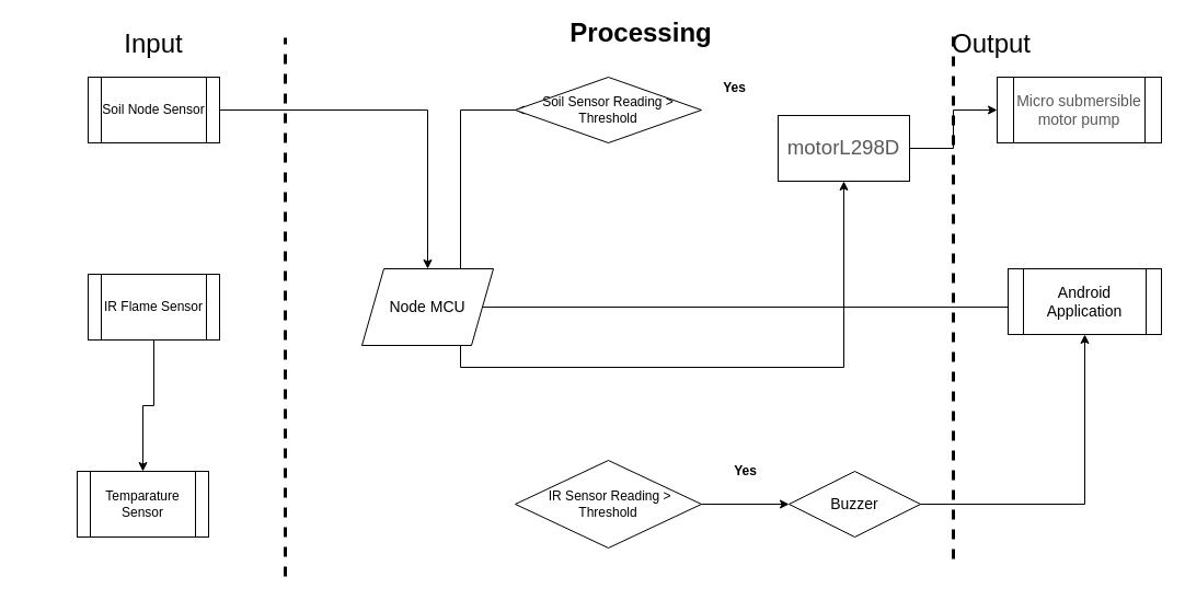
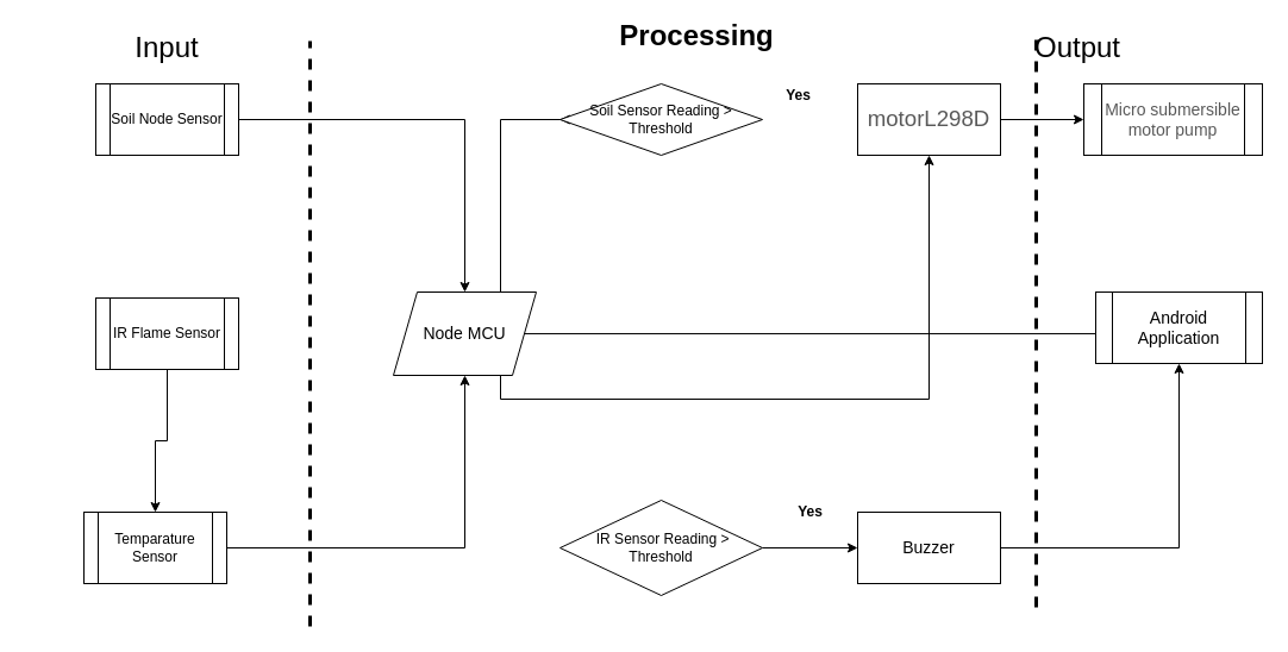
  <mxCell id="0" />
  <mxCell id="1" parent="0" />
  <mxCell id="2" style="edgeStyle=orthogonalEdgeStyle;rounded=0;orthogonalLoop=1;jettySize=auto;html=1;" edge="1" parent="1" source="3" target="12"><mxGeometry relative="1" as="geometry" /></mxCell>
  <mxCell id="3" value="Soil Node Sensor" style="shape=process;whiteSpace=wrap;html=1;backgroundOutline=1;" vertex="1" parent="1"><mxGeometry x="80" y="70" width="120" height="60" as="geometry" /></mxCell>
  <mxCell id="4" style="edgeStyle=orthogonalEdgeStyle;rounded=0;orthogonalLoop=1;jettySize=auto;html=1;" edge="1" parent="1" source="5" target="7"><mxGeometry relative="1" as="geometry" /></mxCell>
  <mxCell id="5" value="IR Flame Sensor" style="shape=process;whiteSpace=wrap;html=1;backgroundOutline=1;" vertex="1" parent="1"><mxGeometry x="80" y="250" width="120" height="60" as="geometry" /></mxCell>
+ <mxCell id="6" style="edgeStyle=orthogonalEdgeStyle;rounded=0;orthogonalLoop=1;jettySize=auto;html=1;entryX=0.5;entryY=1;entryDx=0;entryDy=0;" edge="1" parent="1" source="7" target="12"><mxGeometry relative="1" as="geometry" /></mxCell>
  <mxCell id="7" value="Temparature Sensor" style="shape=process;whiteSpace=wrap;html=1;backgroundOutline=1;" vertex="1" parent="1"><mxGeometry x="70" y="430" width="120" height="60" as="geometry" /></mxCell>
  <mxCell id="8" value="" style="endArrow=none;dashed=1;html=1;strokeWidth=3;" edge="1" parent="1"><mxGeometry width="50" height="50" relative="1" as="geometry"><mxPoint x="260" y="526" as="sourcePoint" /><mxPoint x="260" y="34" as="targetPoint" /></mxGeometry></mxCell>
  <mxCell id="9" style="edgeStyle=orthogonalEdgeStyle;rounded=0;orthogonalLoop=1;jettySize=auto;html=1;exitX=0.75;exitY=0;exitDx=0;exitDy=0;entryX=0;entryY=0.5;entryDx=0;entryDy=0;" edge="1" parent="1" source="12" target="18"><mxGeometry relative="1" as="geometry"><Array as="points"><mxPoint x="420" y="100" /><mxPoint x="540" y="100" /></Array></mxGeometry></mxCell>
  <mxCell id="10" style="edgeStyle=orthogonalEdgeStyle;rounded=0;orthogonalLoop=1;jettySize=auto;html=1;exitX=0.75;exitY=1;exitDx=0;exitDy=0;" edge="1" parent="1" source="12" target="17"><mxGeometry relative="1" as="geometry" /></mxCell>
  <mxCell id="11" style="edgeStyle=orthogonalEdgeStyle;rounded=0;orthogonalLoop=1;jettySize=auto;html=1;entryX=0.071;entryY=0.583;entryDx=0;entryDy=0;entryPerimeter=0;strokeWidth=1;" edge="1" parent="1" source="12" target="25"><mxGeometry relative="1" as="geometry" /></mxCell>
  <mxCell id="12" value="&lt;font style=&quot;font-size: 14px&quot;&gt;Node MCU&lt;/font&gt;" style="shape=parallelogram;perimeter=parallelogramPerimeter;whiteSpace=wrap;html=1;fixedSize=1;" vertex="1" parent="1"><mxGeometry x="330" y="245" width="120" height="70" as="geometry" /></mxCell>
  <mxCell id="13" value="" style="endArrow=none;dashed=1;html=1;strokeWidth=3;" edge="1" parent="1"><mxGeometry width="50" height="50" relative="1" as="geometry"><mxPoint x="870" y="510" as="sourcePoint" /><mxPoint x="870" y="30" as="targetPoint" /></mxGeometry></mxCell>
  <mxCell id="14" style="edgeStyle=orthogonalEdgeStyle;rounded=0;orthogonalLoop=1;jettySize=auto;html=1;strokeWidth=1;" edge="1" parent="1" source="15" target="25"><mxGeometry relative="1" as="geometry" /></mxCell>
- <mxCell id="15" value="&lt;font style=&quot;font-size: 14px&quot;&gt;Buzzer&lt;/font&gt;" style="rhombus;whiteSpace=wrap;html=1;" vertex="1" parent="1"><mxGeometry x="720" y="430" width="120" height="60" as="geometry" /></mxCell>
+ <mxCell id="15" value="&lt;font style=&quot;font-size: 14px&quot;&gt;Buzzer&lt;/font&gt;" style="rounded=0;whiteSpace=wrap;html=1;" vertex="1" parent="1"><mxGeometry x="720" y="430" width="120" height="60" as="geometry" /></mxCell>
  <mxCell id="16" style="edgeStyle=orthogonalEdgeStyle;rounded=0;orthogonalLoop=1;jettySize=auto;html=1;entryX=0;entryY=0.5;entryDx=0;entryDy=0;strokeWidth=1;" edge="1" parent="1" source="17" target="26"><mxGeometry relative="1" as="geometry" /></mxCell>
- <mxCell id="17" value="&lt;span id=&quot;docs-internal-guid-92de8a7a-7fff-a4c1-e3e9-7c8822872a56&quot;&gt;&lt;span style=&quot;font-size: 14pt ; font-family: &amp;#34;arial&amp;#34; ; color: rgb(89 , 89 , 89) ; background-color: transparent ; vertical-align: baseline&quot;&gt;motorL298D &lt;/span&gt;&lt;/span&gt;" style="rounded=0;whiteSpace=wrap;html=1;" vertex="1" parent="1"><mxGeometry x="710" y="105" width="120" height="60" as="geometry" /></mxCell>
+ <mxCell id="17" value="&lt;span id=&quot;docs-internal-guid-92de8a7a-7fff-a4c1-e3e9-7c8822872a56&quot;&gt;&lt;span style=&quot;font-size: 14pt ; font-family: &amp;#34;arial&amp;#34; ; color: rgb(89 , 89 , 89) ; background-color: transparent ; vertical-align: baseline&quot;&gt;motorL298D &lt;/span&gt;&lt;/span&gt;" style="rounded=0;whiteSpace=wrap;html=1;" vertex="1" parent="1"><mxGeometry x="720" y="70" width="120" height="60" as="geometry" /></mxCell>
  <mxCell id="18" value="Soil Sensor Reading &amp;gt; Threshold" style="rhombus;whiteSpace=wrap;html=1;" vertex="1" parent="1"><mxGeometry x="470" y="70" width="170" height="60" as="geometry" /></mxCell>
  <mxCell id="19" style="edgeStyle=orthogonalEdgeStyle;rounded=0;orthogonalLoop=1;jettySize=auto;html=1;exitX=1;exitY=0.5;exitDx=0;exitDy=0;entryX=0;entryY=0.5;entryDx=0;entryDy=0;strokeWidth=1;" edge="1" parent="1" source="20" target="15"><mxGeometry relative="1" as="geometry" /></mxCell>
  <mxCell id="20" value="&amp;nbsp;IR Sensor Reading &amp;gt; Threshold" style="rhombus;whiteSpace=wrap;html=1;" vertex="1" parent="1"><mxGeometry x="470" y="420" width="170" height="80" as="geometry" /></mxCell>
  <mxCell id="21" value="&lt;b&gt;Yes&lt;/b&gt;" style="text;html=1;align=center;verticalAlign=middle;resizable=0;points=[];autosize=1;" vertex="1" parent="1"><mxGeometry x="650" y="70" width="40" height="20" as="geometry" /></mxCell>
  <mxCell id="22" value="&lt;font style=&quot;font-size: 24px&quot;&gt;Input&lt;/font&gt;" style="text;html=1;strokeColor=none;fillColor=none;align=center;verticalAlign=middle;whiteSpace=wrap;rounded=0;" vertex="1" parent="1"><mxGeometry x="20" y="30" width="240" height="20" as="geometry" /></mxCell>
  <mxCell id="23" value="&lt;font style=&quot;font-size: 24px&quot;&gt;&lt;b&gt;Processing&lt;/b&gt;&lt;/font&gt;" style="text;html=1;strokeColor=none;fillColor=none;align=center;verticalAlign=middle;whiteSpace=wrap;rounded=0;" vertex="1" parent="1"><mxGeometry x="545" y="20" width="80" height="20" as="geometry" /></mxCell>
  <mxCell id="24" value="&lt;font style=&quot;font-size: 24px&quot;&gt;Output&lt;/font&gt;" style="text;html=1;strokeColor=none;fillColor=none;align=center;verticalAlign=middle;whiteSpace=wrap;rounded=0;" vertex="1" parent="1"><mxGeometry x="885" y="30" width="40" height="20" as="geometry" /></mxCell>
  <mxCell id="25" value="&lt;font style=&quot;font-size: 14px&quot;&gt;Android Application&lt;/font&gt;" style="shape=process;whiteSpace=wrap;html=1;backgroundOutline=1;" vertex="1" parent="1"><mxGeometry x="920" y="245" width="140" height="60" as="geometry" /></mxCell>
  <mxCell id="26" value="&lt;span id=&quot;docs-internal-guid-36173c9d-7fff-b0ed-e3ec-754023d1abb3&quot;&gt;&lt;span style=&quot;font-family: &amp;#34;arial&amp;#34; ; color: rgb(89 , 89 , 89) ; background-color: transparent ; vertical-align: baseline&quot;&gt;&lt;font style=&quot;font-size: 14px&quot;&gt;Micro submersible motor pump&lt;/font&gt;&lt;/span&gt;&lt;/span&gt;" style="shape=process;whiteSpace=wrap;html=1;backgroundOutline=1;" vertex="1" parent="1"><mxGeometry x="910" y="70" width="150" height="60" as="geometry" /></mxCell>
  <mxCell id="27" value="&lt;b&gt;Yes&lt;/b&gt;" style="text;html=1;align=center;verticalAlign=middle;resizable=0;points=[];autosize=1;" vertex="1" parent="1"><mxGeometry x="660" y="420" width="40" height="20" as="geometry" /></mxCell>
